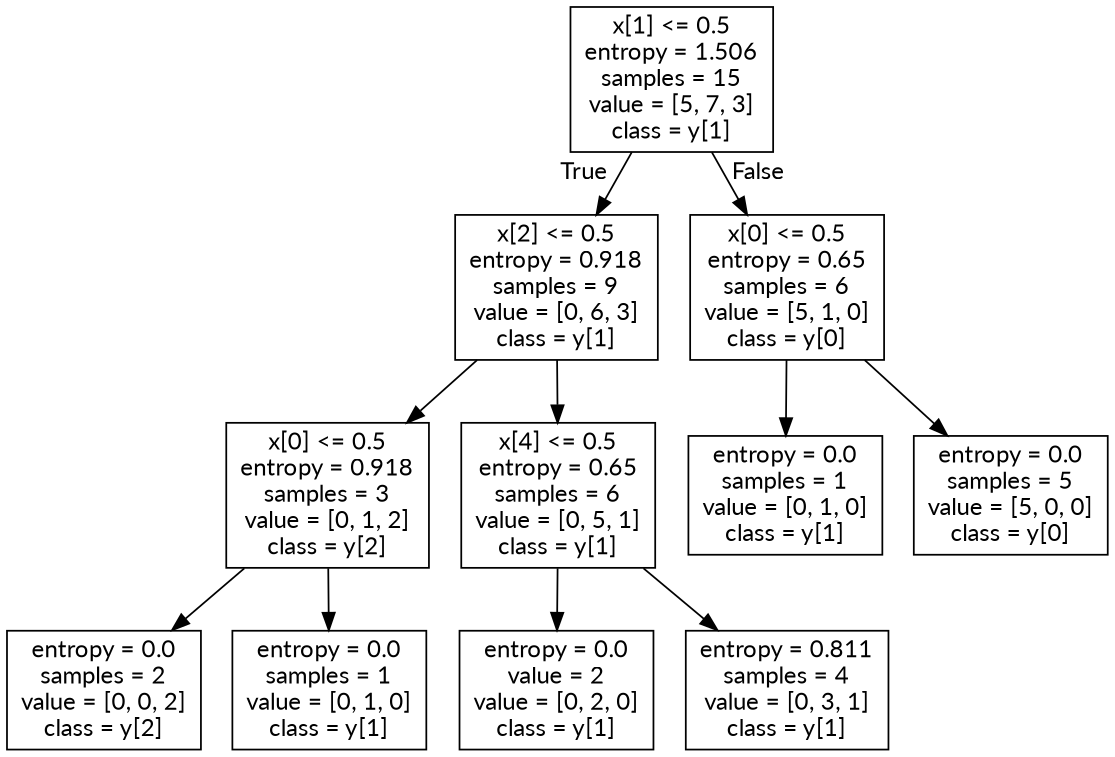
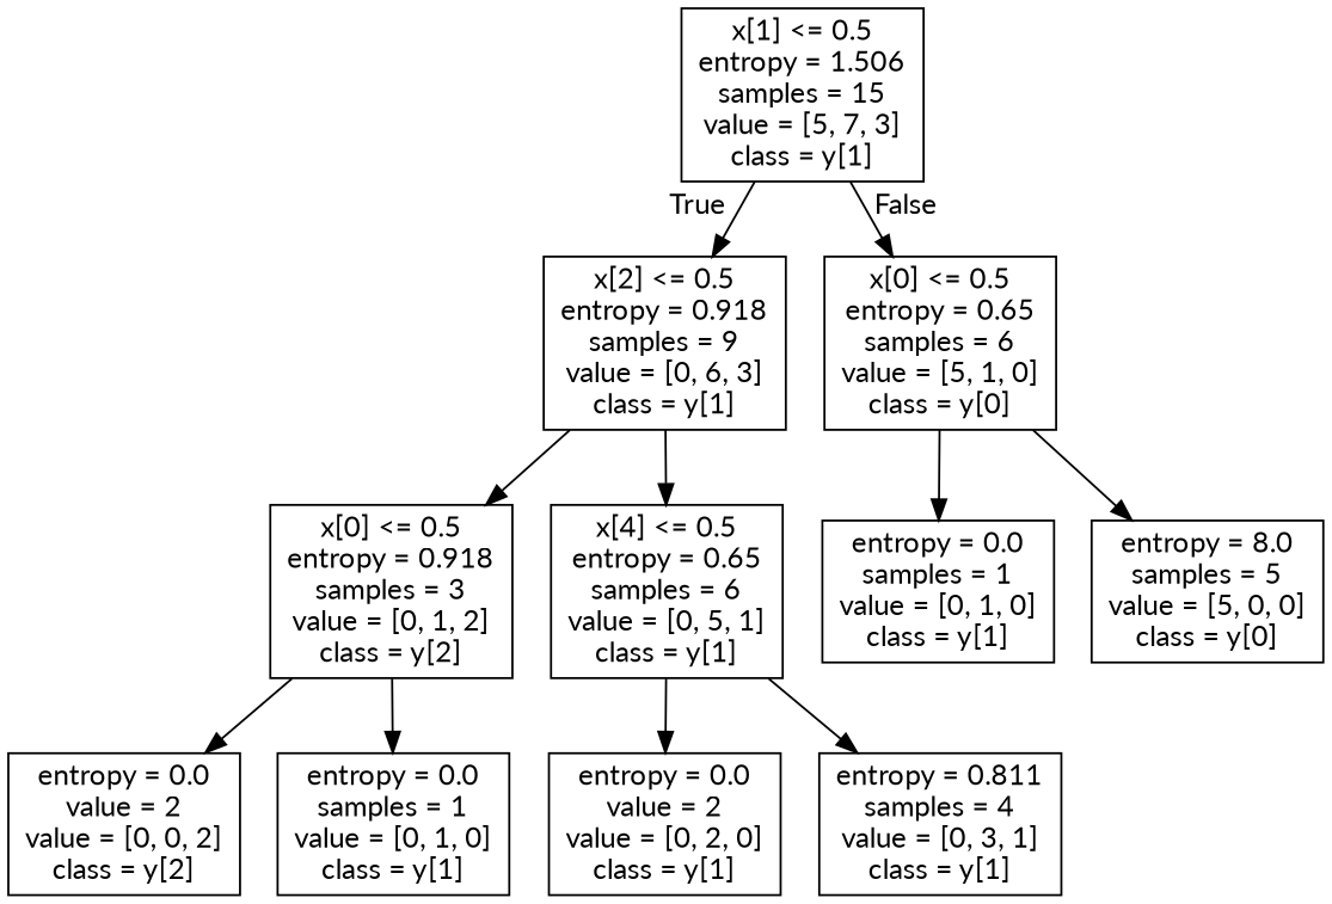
  digraph {
    fontname=Lato
    node [fontname=Lato shape=box]
    edge [fontname=Lato]
    n1 [label="x[1] <= 0.5\nentropy = 1.506\nsamples = 15\nvalue = [5, 7, 3]\nclass = y[1]"]
    n2 [label="x[2] <= 0.5\nentropy = 0.918\nsamples = 9\nvalue = [0, 6, 3]\nclass = y[1]"]
    n3 [label="x[0] <= 0.5\nentropy = 0.65\nsamples = 6\nvalue = [5, 1, 0]\nclass = y[0]"]
    n4 [label="x[0] <= 0.5\nentropy = 0.918\nsamples = 3\nvalue = [0, 1, 2]\nclass = y[2]"]
    n5 [label="x[4] <= 0.5\nentropy = 0.65\nsamples = 6\nvalue = [0, 5, 1]\nclass = y[1]"]
    n6 [label="entropy = 0.0\nsamples = 1\nvalue = [0, 1, 0]\nclass = y[1]"]
-   n7 [label="entropy = 0.0\nsamples = 5\nvalue = [5, 0, 0]\nclass = y[0]"]
-   n8 [label="entropy = 0.0\nsamples = 2\nvalue = [0, 0, 2]\nclass = y[2]"]
+   n7 [label="entropy = 8.0\nsamples = 5\nvalue = [5, 0, 0]\nclass = y[0]"]
+   n8 [label="entropy = 0.0\nvalue = 2\nvalue = [0, 0, 2]\nclass = y[2]"]
    n9 [label="entropy = 0.0\nsamples = 1\nvalue = [0, 1, 0]\nclass = y[1]"]
    n10 [label="entropy = 0.0\nvalue = 2\nvalue = [0, 2, 0]\nclass = y[1]"]
    n11 [label="entropy = 0.811\nsamples = 4\nvalue = [0, 3, 1]\nclass = y[1]"]
    n1 -> n2 [headlabel=True labelangle=45 labeldistance=2.5]
    n1 -> n3 [headlabel=False labelangle=-45 labeldistance=2.5]
    n2 -> n4
    n2 -> n5
    n3 -> n6
    n3 -> n7
    n4 -> n8
    n4 -> n9
    n5 -> n10
    n5 -> n11
  }
